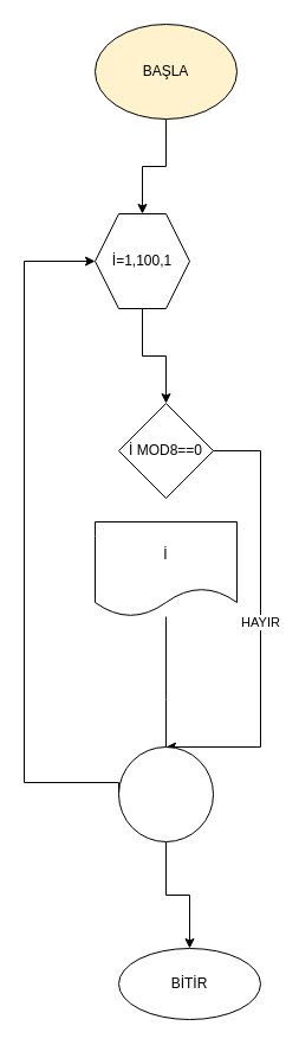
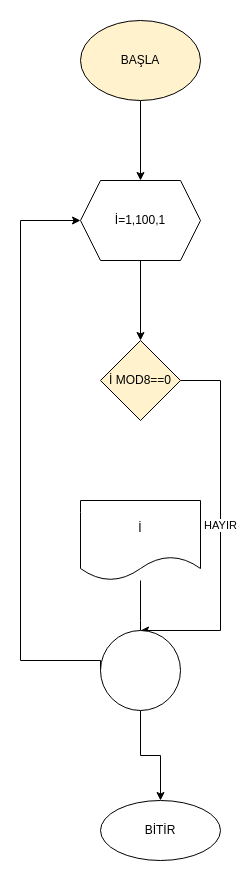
  <mxCell id="0" />
  <mxCell id="1" parent="0" />
  <mxCell id="2" value="" style="edgeStyle=orthogonalEdgeStyle;rounded=0;orthogonalLoop=1;jettySize=auto;html=1;" edge="1" parent="1" source="3" target="5"><mxGeometry relative="1" as="geometry" /></mxCell>
  <mxCell id="3" value="BAŞLA" style="ellipse;whiteSpace=wrap;html=1;fillColor=#fff2cc;" vertex="1" parent="1"><mxGeometry x="80" width="120" height="80" as="geometry" y="20" /></mxCell>
  <mxCell id="4" value="" style="edgeStyle=orthogonalEdgeStyle;rounded=0;orthogonalLoop=1;jettySize=auto;html=1;" edge="1" parent="1" source="5" target="7"><mxGeometry relative="1" as="geometry" /></mxCell>
- <mxCell id="5" value="İ=1,100,1" style="shape=hexagon;perimeter=hexagonPerimeter2;whiteSpace=wrap;html=1;fixedSize=1;" vertex="1" parent="1"><mxGeometry x="80" y="180" width="80" height="80" as="geometry" /></mxCell>
+ <mxCell id="5" value="İ=1,100,1" style="shape=hexagon;perimeter=hexagonPerimeter2;whiteSpace=wrap;html=1;fixedSize=1;" vertex="1" parent="1"><mxGeometry x="80" y="180" width="120" height="80" as="geometry" /></mxCell>
  <mxCell id="6" value="HAYIR" style="edgeStyle=orthogonalEdgeStyle;rounded=0;orthogonalLoop=1;jettySize=auto;html=1;exitX=1;exitY=0.5;exitDx=0;exitDy=0;" edge="1" parent="1" source="7"><mxGeometry relative="1" as="geometry"><mxPoint x="140" y="630" as="targetPoint" /><Array as="points"><mxPoint x="220" y="380" /><mxPoint x="220" y="630" /></Array></mxGeometry></mxCell>
- <mxCell id="7" value="İ MOD8==0" style="rhombus;whiteSpace=wrap;html=1;" vertex="1" parent="1"><mxGeometry x="100" y="340" width="80" height="80" as="geometry" /></mxCell>
+ <mxCell id="7" value="İ MOD8==0" style="rhombus;whiteSpace=wrap;html=1;fillColor=#fff2cc;" vertex="1" parent="1"><mxGeometry x="100" y="340" width="80" height="80" as="geometry" /></mxCell>
  <mxCell id="8" value="" style="edgeStyle=orthogonalEdgeStyle;rounded=0;orthogonalLoop=1;jettySize=auto;html=1;" edge="1" parent="1" source="9"><mxGeometry relative="1" as="geometry"><mxPoint x="140" y="660" as="targetPoint" /><Array as="points" /></mxGeometry></mxCell>
- <mxCell id="9" value="İ" style="shape=document;whiteSpace=wrap;html=1;boundedLbl=1;" vertex="1" parent="1"><mxGeometry x="80" y="440" width="120" height="80" as="geometry" /></mxCell>
+ <mxCell id="9" value="İ" style="shape=document;whiteSpace=wrap;html=1;boundedLbl=1;" vertex="1" parent="1"><mxGeometry x="80" y="500" width="120" height="80" as="geometry" /></mxCell>
  <mxCell id="10" style="edgeStyle=orthogonalEdgeStyle;rounded=0;orthogonalLoop=1;jettySize=auto;html=1;exitX=0;exitY=0.5;exitDx=0;exitDy=0;entryX=0;entryY=0.5;entryDx=0;entryDy=0;" edge="1" parent="1" source="12" target="5"><mxGeometry relative="1" as="geometry"><mxPoint x="20" y="260" as="targetPoint" /><Array as="points"><mxPoint x="100" y="660" /><mxPoint x="20" y="660" /><mxPoint x="20" y="220" /></Array></mxGeometry></mxCell>
  <mxCell id="11" value="" style="edgeStyle=orthogonalEdgeStyle;rounded=0;orthogonalLoop=1;jettySize=auto;html=1;" edge="1" parent="1" source="12" target="13"><mxGeometry relative="1" as="geometry" /></mxCell>
  <mxCell id="12" value="" style="ellipse;whiteSpace=wrap;html=1;aspect=fixed;" vertex="1" parent="1"><mxGeometry x="100" y="630" width="80" height="80" as="geometry" /></mxCell>
  <mxCell id="13" value="BİTİR" style="ellipse;whiteSpace=wrap;html=1;" vertex="1" parent="1"><mxGeometry x="100" y="800" width="120" height="60" as="geometry" /></mxCell>
